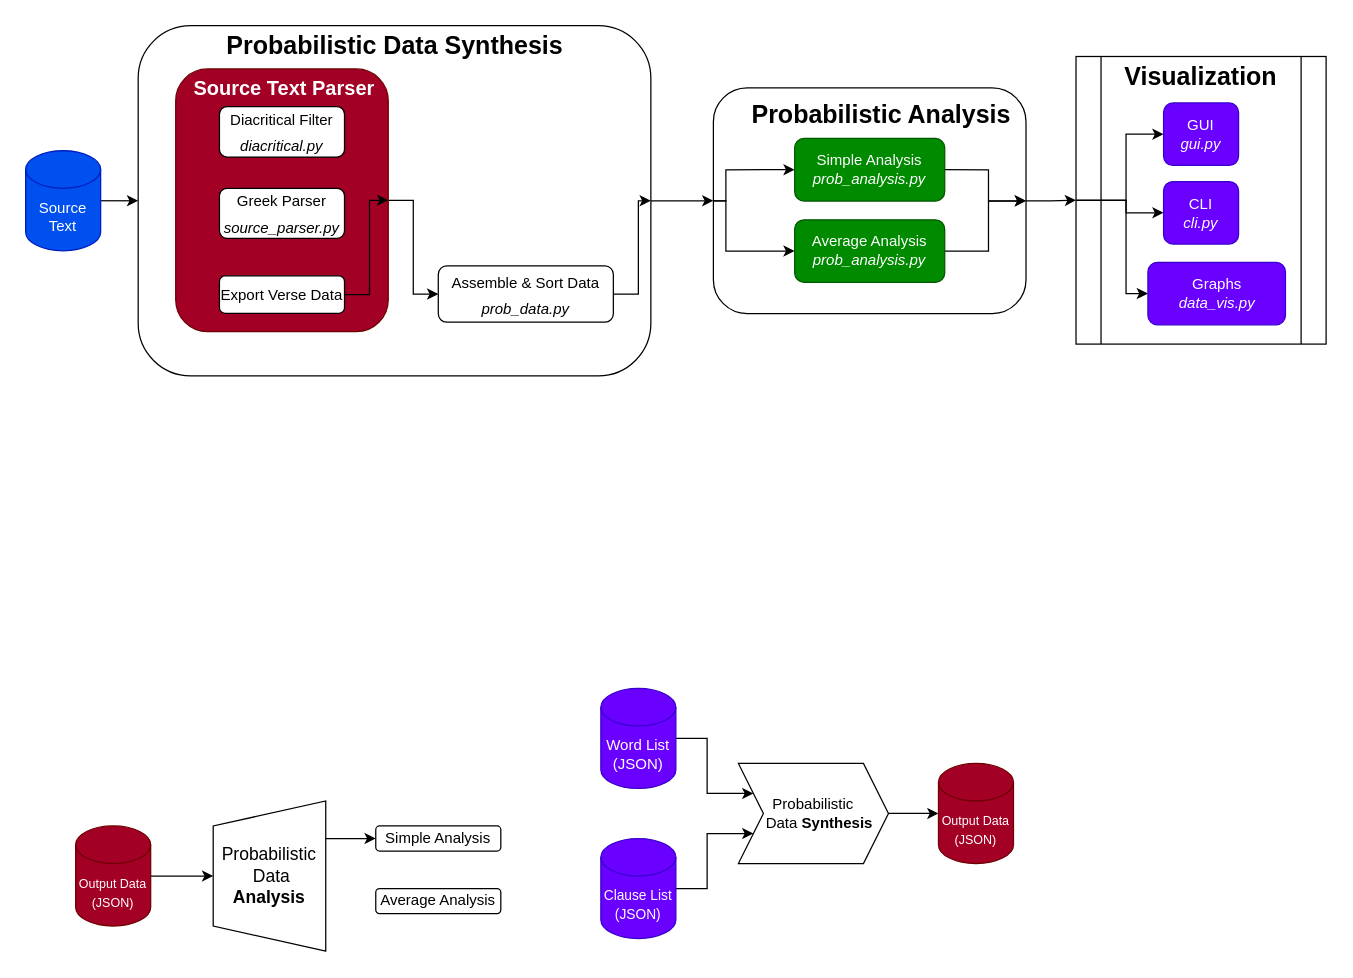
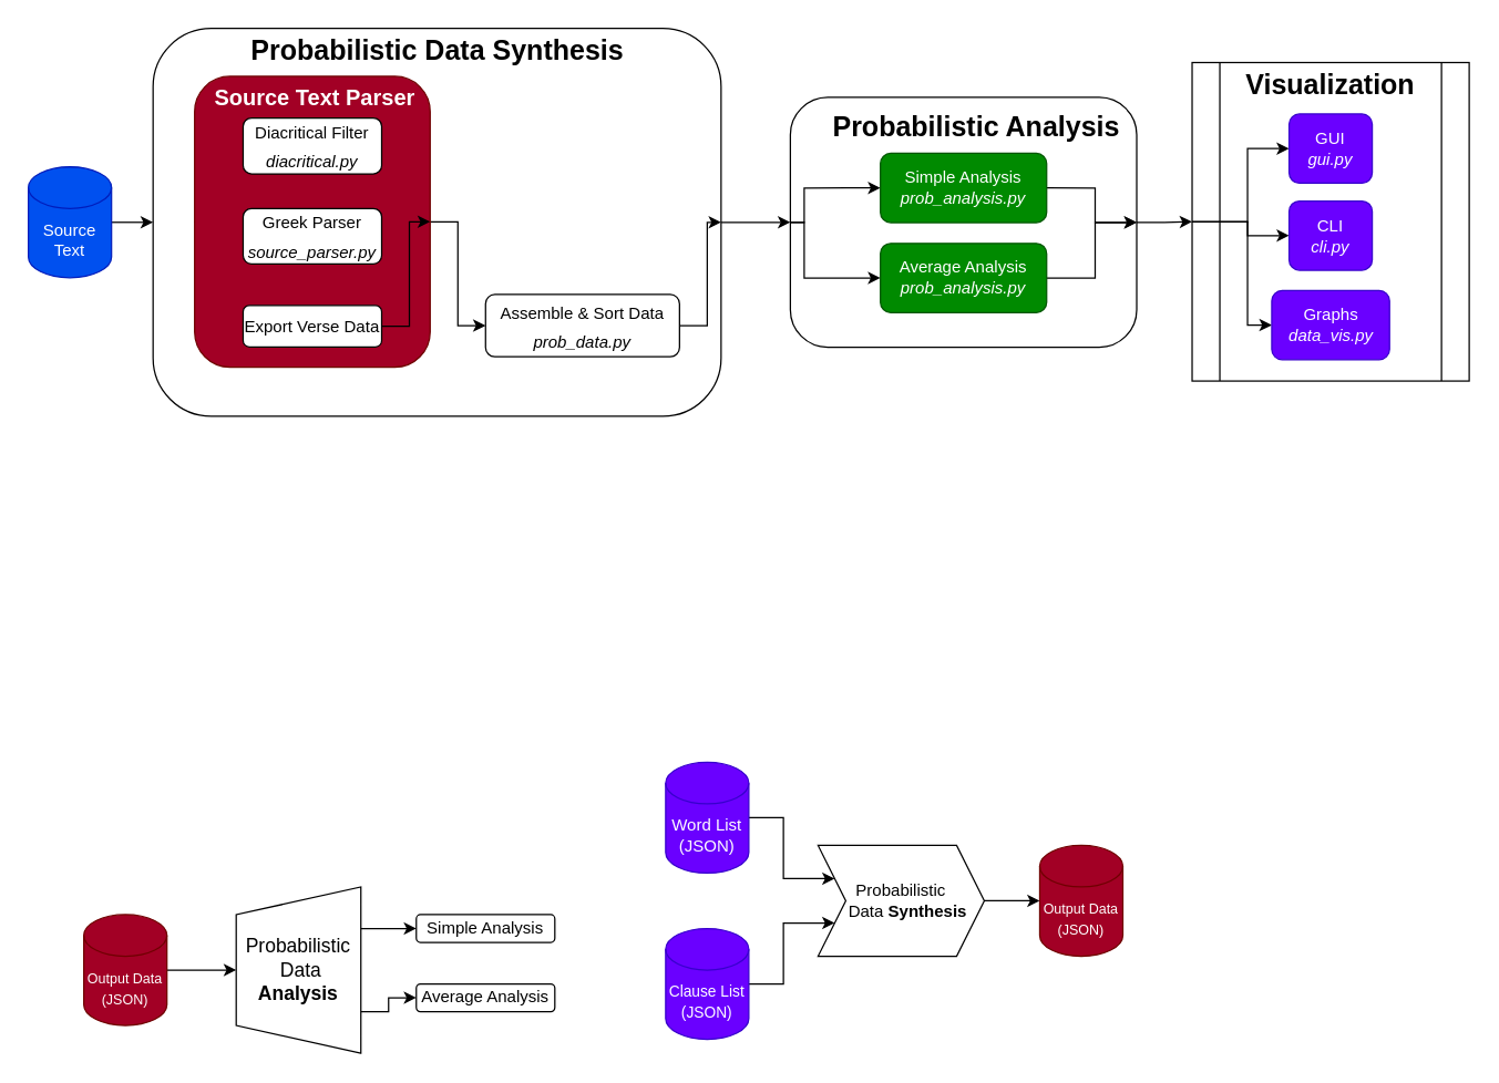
  <mxCell id="0" />
  <mxCell id="1" parent="0" />
  <mxCell id="2" value="" style="shape=process;whiteSpace=wrap;html=1;backgroundOutline=1;" parent="1" vertex="1"><mxGeometry x="860" y="44.62" width="200" height="230" as="geometry" /></mxCell>
  <mxCell id="3" style="edgeStyle=orthogonalEdgeStyle;rounded=0;orthogonalLoop=1;jettySize=auto;html=1;exitX=0;exitY=0.5;exitDx=0;exitDy=0;entryX=0;entryY=0.5;entryDx=0;entryDy=0;" parent="1" source="2" target="50" edge="1"><mxGeometry relative="1" as="geometry"><Array as="points"><mxPoint x="900" y="160" /><mxPoint x="900" y="234" /></Array></mxGeometry></mxCell>
  <mxCell id="4" style="edgeStyle=orthogonalEdgeStyle;rounded=0;orthogonalLoop=1;jettySize=auto;html=1;exitX=0;exitY=0.5;exitDx=0;exitDy=0;entryX=0;entryY=0.5;entryDx=0;entryDy=0;" parent="1" source="2" target="49" edge="1"><mxGeometry relative="1" as="geometry"><Array as="points"><mxPoint x="900" y="160" /><mxPoint x="900" y="170" /></Array></mxGeometry></mxCell>
  <mxCell id="5" style="edgeStyle=orthogonalEdgeStyle;rounded=0;orthogonalLoop=1;jettySize=auto;html=1;exitX=1;exitY=0.5;exitDx=0;exitDy=0;entryX=0;entryY=0.5;entryDx=0;entryDy=0;" parent="1" source="6" target="2" edge="1"><mxGeometry relative="1" as="geometry" /></mxCell>
  <mxCell id="6" value="&lt;p style=&quot;line-height: 120%;&quot;&gt;&lt;br&gt;&lt;/p&gt;" style="rounded=1;whiteSpace=wrap;html=1;align=center;" parent="1" vertex="1"><mxGeometry x="570" y="69.81" width="250" height="180.38" as="geometry" /></mxCell>
  <mxCell id="7" style="edgeStyle=orthogonalEdgeStyle;rounded=0;orthogonalLoop=1;jettySize=auto;html=1;exitX=0;exitY=0.5;exitDx=0;exitDy=0;entryX=0;entryY=0.5;entryDx=0;entryDy=0;" parent="1" source="6" target="45" edge="1"><mxGeometry relative="1" as="geometry"><Array as="points"><mxPoint x="580" y="160.19" /><mxPoint x="580" y="200.19" /></Array></mxGeometry></mxCell>
  <mxCell id="8" style="edgeStyle=orthogonalEdgeStyle;rounded=0;orthogonalLoop=1;jettySize=auto;html=1;exitX=0;exitY=0.5;exitDx=0;exitDy=0;entryX=0;entryY=0.5;entryDx=0;entryDy=0;" parent="1" source="6" target="42" edge="1"><mxGeometry relative="1" as="geometry"><Array as="points"><mxPoint x="580" y="160.19" /><mxPoint x="580" y="135.19" /></Array></mxGeometry></mxCell>
  <mxCell id="9" style="edgeStyle=orthogonalEdgeStyle;rounded=0;orthogonalLoop=1;jettySize=auto;html=1;exitX=0;exitY=0.5;exitDx=0;exitDy=0;entryX=0;entryY=0.5;entryDx=0;entryDy=0;" parent="1" source="11" target="14" edge="1"><mxGeometry relative="1" as="geometry" /></mxCell>
  <mxCell id="10" style="edgeStyle=orthogonalEdgeStyle;rounded=0;orthogonalLoop=1;jettySize=auto;html=1;exitX=1;exitY=0.5;exitDx=0;exitDy=0;entryX=0;entryY=0.5;entryDx=0;entryDy=0;" parent="1" source="11" target="6" edge="1"><mxGeometry relative="1" as="geometry" /></mxCell>
  <mxCell id="11" value="&lt;p style=&quot;line-height: 120%;&quot;&gt;&lt;br&gt;&lt;/p&gt;" style="rounded=1;whiteSpace=wrap;html=1;align=center;" parent="1" vertex="1"><mxGeometry x="110" y="20" width="410" height="280" as="geometry" /></mxCell>
  <mxCell id="12" style="edgeStyle=orthogonalEdgeStyle;rounded=0;orthogonalLoop=1;jettySize=auto;html=1;exitX=0;exitY=0.5;exitDx=0;exitDy=0;entryX=0;entryY=0.5;entryDx=0;entryDy=0;" parent="1" source="14" target="21" edge="1"><mxGeometry relative="1" as="geometry"><Array as="points"><mxPoint x="160" y="159.62" /><mxPoint x="160" y="104.62" /></Array></mxGeometry></mxCell>
  <mxCell id="13" style="edgeStyle=orthogonalEdgeStyle;rounded=0;orthogonalLoop=1;jettySize=auto;html=1;exitX=1;exitY=0.5;exitDx=0;exitDy=0;entryX=0;entryY=0.5;entryDx=0;entryDy=0;" parent="1" source="14" target="40" edge="1"><mxGeometry relative="1" as="geometry" /></mxCell>
  <mxCell id="14" value="&lt;p style=&quot;line-height: 120%;&quot;&gt;&lt;br&gt;&lt;/p&gt;" style="rounded=1;whiteSpace=wrap;html=1;fillColor=#a20025;align=center;strokeColor=#6F0000;fontColor=#ffffff;" parent="1" vertex="1"><mxGeometry x="140" y="54.62" width="170" height="210" as="geometry" /></mxCell>
  <mxCell id="15" style="edgeStyle=orthogonalEdgeStyle;rounded=0;orthogonalLoop=1;jettySize=auto;html=1;exitX=1;exitY=0.5;exitDx=0;exitDy=0;exitPerimeter=0;entryX=0;entryY=0.5;entryDx=0;entryDy=0;" parent="1" source="16" target="11" edge="1"><mxGeometry relative="1" as="geometry" /></mxCell>
  <mxCell id="16" value="Source Text" style="shape=cylinder3;whiteSpace=wrap;html=1;boundedLbl=1;backgroundOutline=1;size=15;fillColor=#0050ef;fontColor=#ffffff;strokeColor=#001DBC;" parent="1" vertex="1"><mxGeometry x="20" y="120" width="60" height="80" as="geometry" /></mxCell>
  <mxCell id="17" style="edgeStyle=orthogonalEdgeStyle;rounded=0;orthogonalLoop=1;jettySize=auto;html=1;exitX=1;exitY=0.5;exitDx=0;exitDy=0;exitPerimeter=0;entryX=0;entryY=0.75;entryDx=0;entryDy=0;" parent="1" source="18" target="23" edge="1"><mxGeometry relative="1" as="geometry" /></mxCell>
  <mxCell id="18" value="&lt;font style=&quot;font-size: 11px;&quot;&gt;Clause List&lt;br&gt;(JSON)&lt;/font&gt;" style="shape=cylinder3;whiteSpace=wrap;html=1;boundedLbl=1;backgroundOutline=1;size=15;fillColor=#6a00ff;fontColor=#ffffff;strokeColor=#3700CC;" parent="1" vertex="1"><mxGeometry x="480" y="670" width="60" height="80" as="geometry" /></mxCell>
  <mxCell id="19" style="edgeStyle=orthogonalEdgeStyle;rounded=0;orthogonalLoop=1;jettySize=auto;html=1;exitX=1;exitY=0.5;exitDx=0;exitDy=0;exitPerimeter=0;entryX=0;entryY=0.25;entryDx=0;entryDy=0;" parent="1" source="20" target="23" edge="1"><mxGeometry relative="1" as="geometry" /></mxCell>
  <mxCell id="20" value="Word List (JSON)" style="shape=cylinder3;whiteSpace=wrap;html=1;boundedLbl=1;backgroundOutline=1;size=15;fillColor=#6a00ff;fontColor=#ffffff;strokeColor=#3700CC;" parent="1" vertex="1"><mxGeometry x="480" y="550" width="60" height="80" as="geometry" /></mxCell>
  <mxCell id="21" value="&lt;font style=&quot;font-size: 12px;&quot;&gt;Diacritical Filter&lt;br&gt;&lt;i&gt;diacritical.py&lt;/i&gt;&lt;br&gt;&lt;/font&gt;" style="rounded=1;whiteSpace=wrap;html=1;fontSize=17;" parent="1" vertex="1"><mxGeometry x="175" y="84.62" width="100" height="40.38" as="geometry" /></mxCell>
  <mxCell id="22" style="edgeStyle=orthogonalEdgeStyle;rounded=0;orthogonalLoop=1;jettySize=auto;html=1;exitX=1;exitY=0.5;exitDx=0;exitDy=0;entryX=0;entryY=0.5;entryDx=0;entryDy=0;entryPerimeter=0;" parent="1" source="23" target="24" edge="1"><mxGeometry relative="1" as="geometry" /></mxCell>
  <mxCell id="23" value="Probabilistic&lt;br&gt;&amp;nbsp; &amp;nbsp;Data &lt;b&gt;Synthesis&lt;/b&gt;" style="shape=step;perimeter=stepPerimeter;whiteSpace=wrap;html=1;fixedSize=1;" parent="1" vertex="1"><mxGeometry x="590" y="610" width="120" height="80" as="geometry" /></mxCell>
  <mxCell id="24" value="&lt;font style=&quot;font-size: 10px;&quot;&gt;Output Data (JSON)&lt;/font&gt;" style="shape=cylinder3;whiteSpace=wrap;html=1;boundedLbl=1;backgroundOutline=1;size=15;fillColor=#a20025;fontColor=#ffffff;strokeColor=#6F0000;" parent="1" vertex="1"><mxGeometry x="750" y="610" width="60" height="80" as="geometry" /></mxCell>
  <mxCell id="25" style="edgeStyle=orthogonalEdgeStyle;rounded=0;orthogonalLoop=1;jettySize=auto;html=1;exitX=0.75;exitY=1;exitDx=0;exitDy=0;entryX=0;entryY=0.5;entryDx=0;entryDy=0;" parent="1" source="27" target="30" edge="1"><mxGeometry relative="1" as="geometry" /></mxCell>
+ <mxCell id="26" style="edgeStyle=orthogonalEdgeStyle;rounded=0;orthogonalLoop=1;jettySize=auto;html=1;exitX=0.25;exitY=1;exitDx=0;exitDy=0;entryX=0;entryY=0.5;entryDx=0;entryDy=0;" parent="1" source="27" target="31" edge="1"><mxGeometry relative="1" as="geometry" /></mxCell>
  <mxCell id="27" value="Probabilistic&lt;br style=&quot;font-size: 14px;&quot;&gt;&amp;nbsp;Data &lt;b&gt;Analysis&lt;/b&gt;" style="shape=trapezoid;perimeter=trapezoidPerimeter;whiteSpace=wrap;html=1;fixedSize=1;fontSize=14;direction=north;" parent="1" vertex="1"><mxGeometry x="170" y="640" width="90" height="120" as="geometry" /></mxCell>
  <mxCell id="28" style="edgeStyle=orthogonalEdgeStyle;rounded=0;orthogonalLoop=1;jettySize=auto;html=1;exitX=1;exitY=0.5;exitDx=0;exitDy=0;exitPerimeter=0;entryX=0.5;entryY=0;entryDx=0;entryDy=0;" parent="1" source="29" target="27" edge="1"><mxGeometry relative="1" as="geometry" /></mxCell>
  <mxCell id="29" value="&lt;font style=&quot;font-size: 10px;&quot;&gt;Output Data (JSON)&lt;/font&gt;" style="shape=cylinder3;whiteSpace=wrap;html=1;boundedLbl=1;backgroundOutline=1;size=15;fillColor=#a20025;fontColor=#ffffff;strokeColor=#6F0000;" parent="1" vertex="1"><mxGeometry x="60" y="660" width="60" height="80" as="geometry" /></mxCell>
  <mxCell id="30" value="Simple Analysis" style="rounded=1;whiteSpace=wrap;html=1;" parent="1" vertex="1"><mxGeometry x="300" y="660" width="100" height="20" as="geometry" /></mxCell>
  <mxCell id="31" value="Average Analysis" style="rounded=1;whiteSpace=wrap;html=1;" parent="1" vertex="1"><mxGeometry x="300" y="710" width="100" height="20" as="geometry" /></mxCell>
  <mxCell id="32" value="Probabilistic Data Synthesis" style="text;html=1;strokeColor=none;fillColor=none;align=center;verticalAlign=middle;whiteSpace=wrap;rounded=0;fontSize=20;fontStyle=1" parent="1" vertex="1"><mxGeometry x="177.5" y="20" width="275" height="30" as="geometry" /></mxCell>
  <mxCell id="33" value="&lt;font style=&quot;font-size: 12px;&quot;&gt;Greek Parser&lt;br&gt;&lt;i&gt;source_parser.py&lt;/i&gt;&lt;br&gt;&lt;/font&gt;" style="rounded=1;whiteSpace=wrap;html=1;fontSize=17;" parent="1" vertex="1"><mxGeometry x="175" y="150" width="100" height="40" as="geometry" /></mxCell>
  <mxCell id="34" value="Source Text Parser" style="text;html=1;strokeColor=none;fillColor=none;align=center;verticalAlign=middle;whiteSpace=wrap;rounded=0;fontSize=16;fontColor=#FFFFFF;fontStyle=1" parent="1" vertex="1"><mxGeometry x="152.5" y="54.62" width="147.5" height="30" as="geometry" /></mxCell>
  <mxCell id="35" style="edgeStyle=orthogonalEdgeStyle;rounded=0;orthogonalLoop=1;jettySize=auto;html=1;exitX=0.5;exitY=1;exitDx=0;exitDy=0;" parent="1" source="14" target="14" edge="1"><mxGeometry relative="1" as="geometry" /></mxCell>
  <mxCell id="36" style="edgeStyle=orthogonalEdgeStyle;rounded=0;orthogonalLoop=1;jettySize=auto;html=1;exitX=1;exitY=0.5;exitDx=0;exitDy=0;entryX=1;entryY=0.5;entryDx=0;entryDy=0;" parent="1" source="37" target="14" edge="1"><mxGeometry relative="1" as="geometry" /></mxCell>
  <mxCell id="37" value="&lt;font style=&quot;font-size: 12px;&quot;&gt;Export Verse Data&lt;/font&gt;" style="rounded=1;whiteSpace=wrap;html=1;fontSize=17;" parent="1" vertex="1"><mxGeometry x="175" y="220" width="100" height="30" as="geometry" /></mxCell>
  <mxCell id="38" style="edgeStyle=orthogonalEdgeStyle;rounded=0;orthogonalLoop=1;jettySize=auto;html=1;exitX=0.5;exitY=1;exitDx=0;exitDy=0;" parent="1" source="14" target="14" edge="1"><mxGeometry relative="1" as="geometry" /></mxCell>
  <mxCell id="39" style="edgeStyle=orthogonalEdgeStyle;rounded=0;orthogonalLoop=1;jettySize=auto;html=1;exitX=1;exitY=0.5;exitDx=0;exitDy=0;entryX=1;entryY=0.5;entryDx=0;entryDy=0;" parent="1" source="40" target="11" edge="1"><mxGeometry relative="1" as="geometry" /></mxCell>
  <mxCell id="40" value="&lt;font style=&quot;font-size: 12px;&quot;&gt;Assemble &amp;amp; Sort Data&lt;br&gt;&lt;i&gt;prob_data.py&lt;/i&gt;&lt;br&gt;&lt;/font&gt;" style="rounded=1;whiteSpace=wrap;html=1;fontSize=17;" parent="1" vertex="1"><mxGeometry x="350" y="212.12" width="140" height="45" as="geometry" /></mxCell>
  <mxCell id="41" style="edgeStyle=orthogonalEdgeStyle;rounded=0;orthogonalLoop=1;jettySize=auto;html=1;exitX=1;exitY=0.5;exitDx=0;exitDy=0;entryX=1;entryY=0.5;entryDx=0;entryDy=0;" parent="1" source="42" target="6" edge="1"><mxGeometry relative="1" as="geometry"><Array as="points"><mxPoint x="790" y="135.19" /><mxPoint x="790" y="160.19" /></Array></mxGeometry></mxCell>
  <mxCell id="42" value="Simple Analysis&lt;br&gt;&lt;i&gt;prob_analysis.py&lt;/i&gt;" style="rounded=1;whiteSpace=wrap;html=1;fillColor=#008a00;fontColor=#ffffff;strokeColor=#005700;" parent="1" vertex="1"><mxGeometry x="635" y="110.19" width="120" height="50" as="geometry" /></mxCell>
  <mxCell id="43" value="Probabilistic Analysis" style="text;html=1;strokeColor=none;fillColor=none;align=center;verticalAlign=middle;whiteSpace=wrap;rounded=0;fontSize=20;fontStyle=1" parent="1" vertex="1"><mxGeometry x="597.5" y="74.81" width="212.5" height="30" as="geometry" /></mxCell>
  <mxCell id="44" style="edgeStyle=orthogonalEdgeStyle;rounded=0;orthogonalLoop=1;jettySize=auto;html=1;exitX=1;exitY=0.5;exitDx=0;exitDy=0;" parent="1" source="45" edge="1"><mxGeometry relative="1" as="geometry"><mxPoint x="820" y="160.19" as="targetPoint" /><Array as="points"><mxPoint x="790" y="200.19" /><mxPoint x="790" y="160.19" /></Array></mxGeometry></mxCell>
  <mxCell id="45" value="Average Analysis&lt;br&gt;&lt;i&gt;prob_analysis.py&lt;/i&gt;" style="rounded=1;whiteSpace=wrap;html=1;fillColor=#008a00;fontColor=#ffffff;strokeColor=#005700;" parent="1" vertex="1"><mxGeometry x="635" y="175.19" width="120" height="50" as="geometry" /></mxCell>
  <mxCell id="46" style="edgeStyle=orthogonalEdgeStyle;rounded=0;orthogonalLoop=1;jettySize=auto;html=1;exitX=0;exitY=0.5;exitDx=0;exitDy=0;entryX=0;entryY=0.5;entryDx=0;entryDy=0;" parent="1" source="2" target="48" edge="1"><mxGeometry relative="1" as="geometry"><Array as="points"><mxPoint x="900" y="160" /><mxPoint x="900" y="107" /></Array></mxGeometry></mxCell>
  <mxCell id="47" value="Visualization" style="text;html=1;strokeColor=none;fillColor=none;align=center;verticalAlign=middle;whiteSpace=wrap;rounded=0;fontSize=20;fontStyle=1" parent="1" vertex="1"><mxGeometry x="895" y="44.62" width="130" height="30" as="geometry" /></mxCell>
  <mxCell id="48" value="GUI&lt;br&gt;&lt;i&gt;gui.py&lt;/i&gt;" style="rounded=1;whiteSpace=wrap;html=1;fillColor=#6a00ff;fontColor=#ffffff;strokeColor=#3700CC;" parent="1" vertex="1"><mxGeometry x="930" y="81.74" width="60" height="50" as="geometry" /></mxCell>
  <mxCell id="49" value="CLI&lt;br&gt;&lt;i&gt;cli.py&lt;/i&gt;" style="rounded=1;whiteSpace=wrap;html=1;fillColor=#6a00ff;fontColor=#ffffff;strokeColor=#3700CC;" parent="1" vertex="1"><mxGeometry x="930" y="144.62" width="60" height="50" as="geometry" /></mxCell>
- <mxCell id="50" value="Graphs&lt;br&gt;&lt;i&gt;data_vis.py&lt;/i&gt;" style="rounded=1;whiteSpace=wrap;html=1;fillColor=#6a00ff;fontColor=#ffffff;strokeColor=#3700CC;" parent="1" vertex="1"><mxGeometry x="917.5" y="209.24" width="110" height="50" as="geometry" /></mxCell>
+ <mxCell id="50" value="Graphs&lt;br&gt;&lt;i&gt;data_vis.py&lt;/i&gt;" style="rounded=1;whiteSpace=wrap;html=1;fillColor=#6a00ff;fontColor=#ffffff;strokeColor=#3700CC;" parent="1" vertex="1"><mxGeometry x="917.5" y="209.24" width="85" height="50" as="geometry" /></mxCell>
